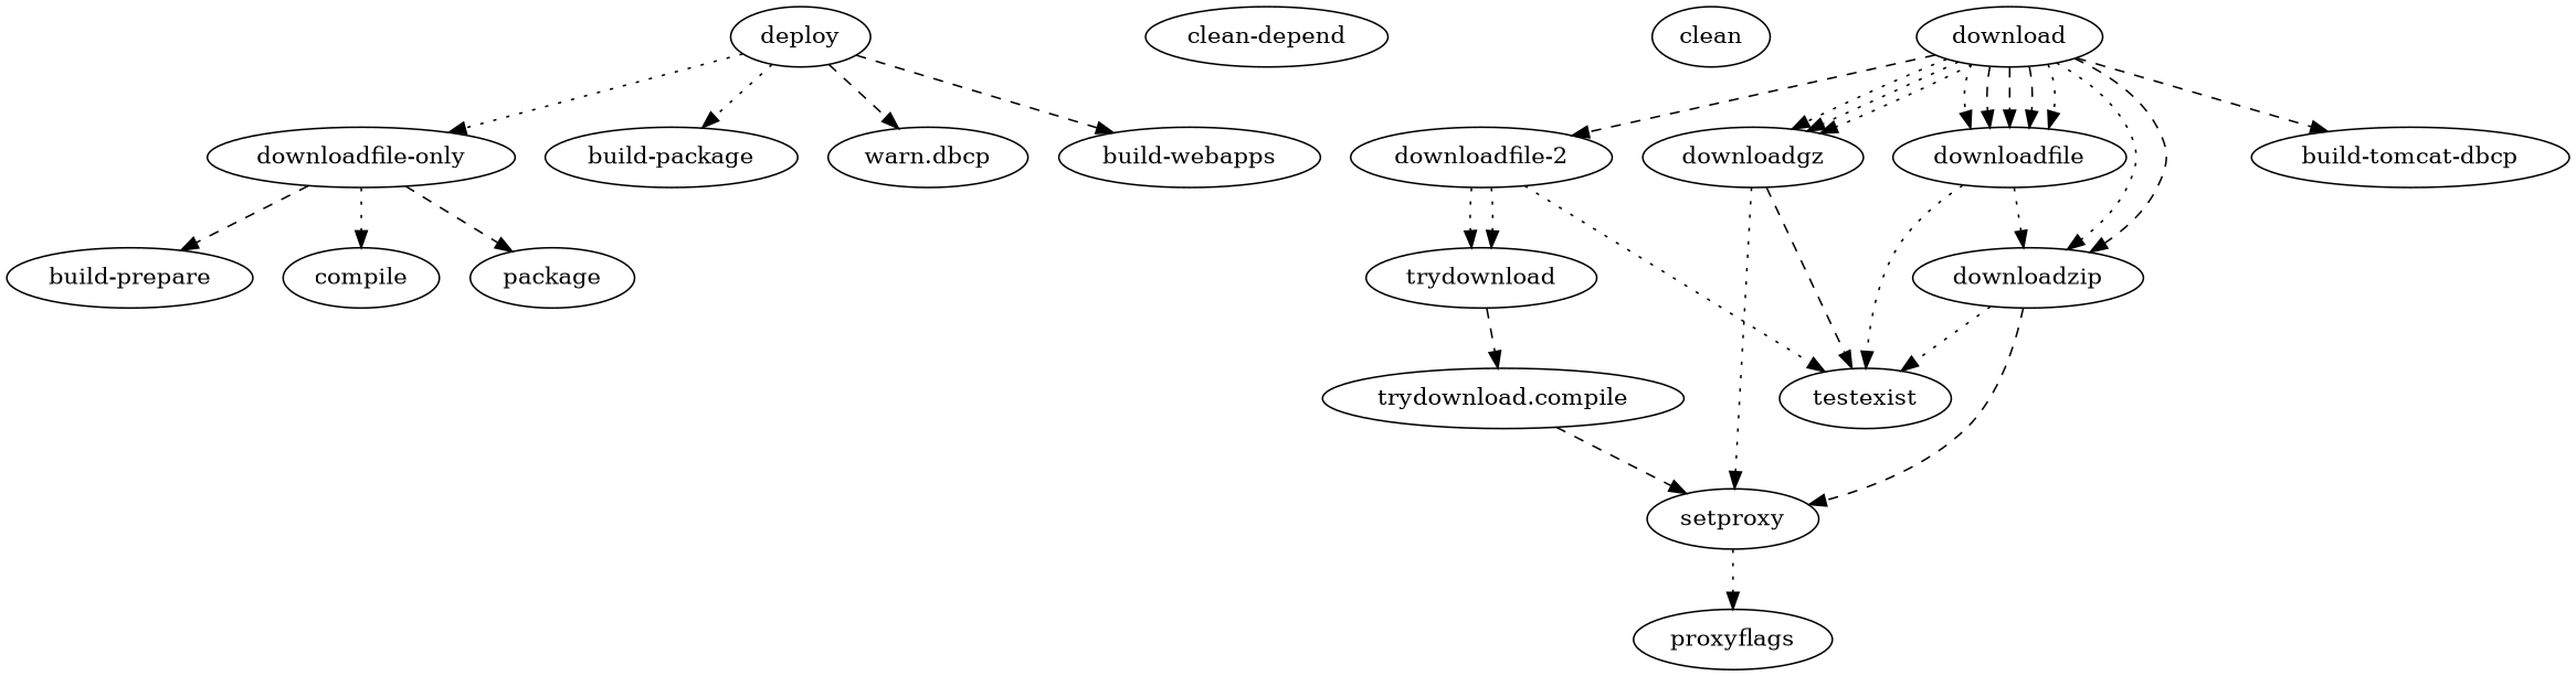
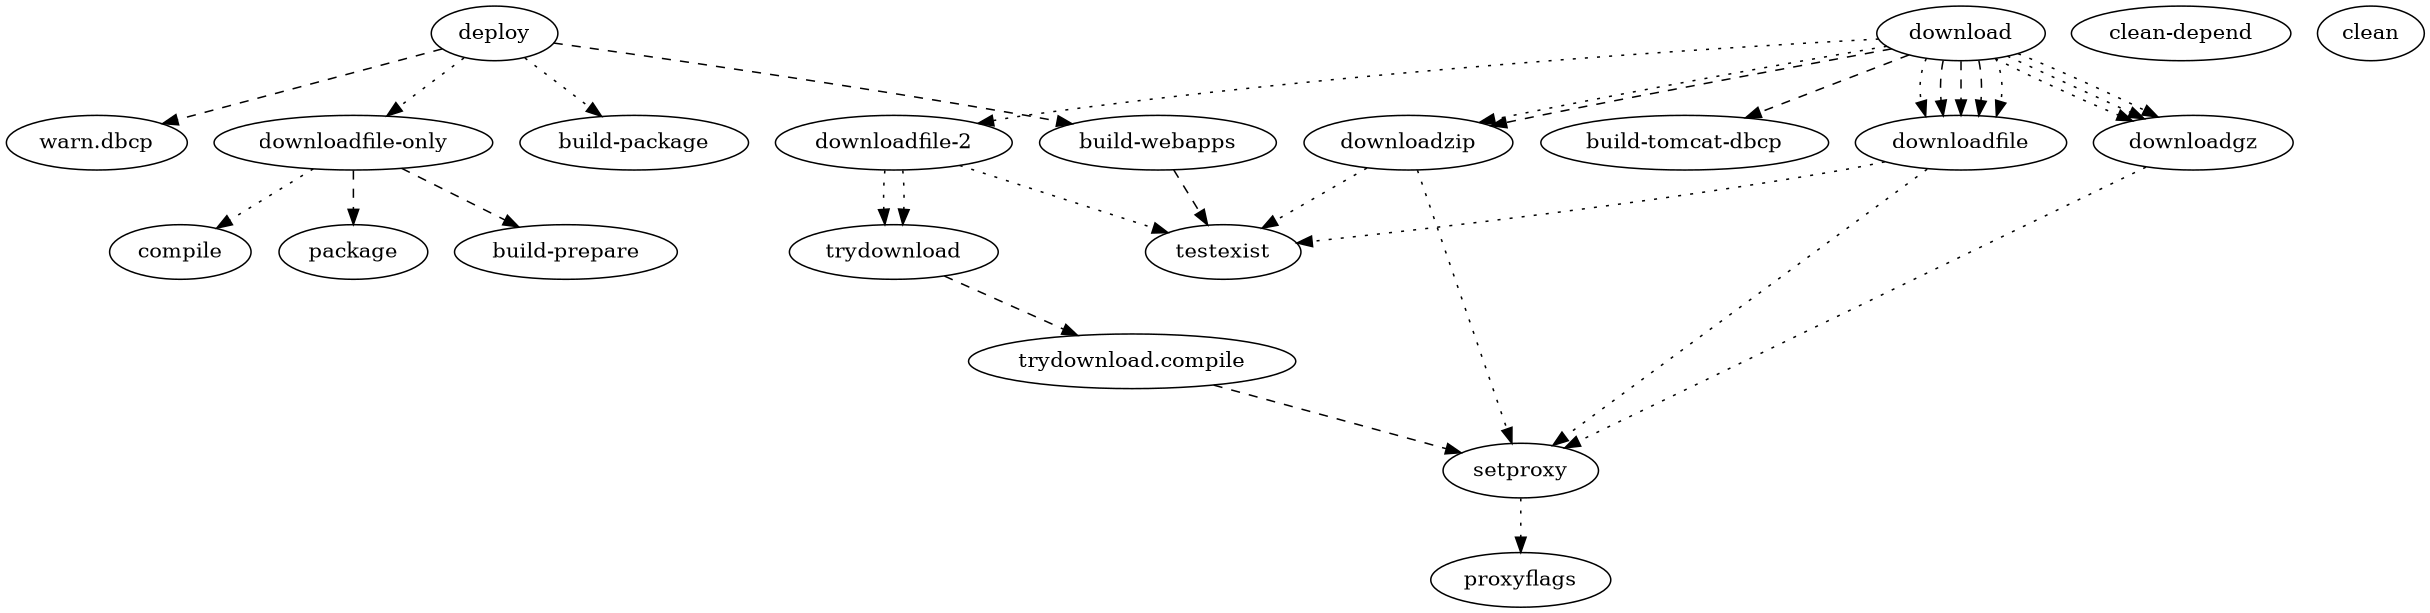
  digraph {
    rankdir=TB
    edge [style=dotted]
    n1 [label="downloadfile-only"]
    "build-prepare"
    compile
    package
    deploy
    n6 [label="build-package"]
    "warn.dbcp"
    "build-webapps"
    "clean-depend"
    clean
    setproxy
    proxyflags
    downloadgz
    testexist
    downloadzip
    downloadfile
    "downloadfile-2"
    trydownload
    n19 [label="trydownload.compile"]
    download
    "build-tomcat-dbcp"
    n1 -> "build-prepare" [style=dashed]
    n1 -> compile
    n1 -> package [style=dashed]
    deploy -> n1
    deploy -> n6
    deploy -> "warn.dbcp" [style=dashed]
    deploy -> "build-webapps" [style=dashed]
    setproxy -> proxyflags
    downloadgz -> setproxy
-   downloadgz -> testexist [style=dashed]
-   downloadzip -> setproxy [style=dashed]
+   "build-webapps" -> testexist [style=dashed]
+   downloadzip -> setproxy
    downloadzip -> testexist
-   downloadfile -> downloadzip
+   downloadfile -> setproxy
    downloadfile -> testexist
    "downloadfile-2" -> testexist
    "downloadfile-2" -> trydownload
    "downloadfile-2" -> trydownload
    trydownload -> n19 [style=dashed]
    n19 -> setproxy [style=dashed]
    download -> downloadgz
    download -> downloadgz
    download -> downloadgz
    download -> downloadzip
    download -> downloadzip [style=dashed]
    download -> downloadfile
    download -> downloadfile [style=dashed]
    download -> downloadfile [style=dashed]
    download -> downloadfile [style=dashed]
    download -> downloadfile
-   download -> "downloadfile-2" [style=dashed]
+   download -> "downloadfile-2"
    download -> "build-tomcat-dbcp" [style=dashed]
  }
